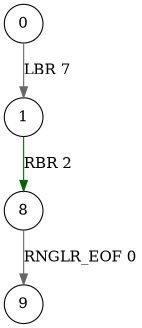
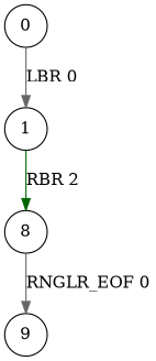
  digraph {
    rankdir=TB
    node [shape=circle]
    edge [color=gray40]
    0
    1
    n3 [label=8]
    9
-   0 -> 1 [label="LBR 7"]
+   0 -> 1 [label="LBR 0"]
    1 -> n3 [color=darkgreen label="RBR 2"]
    n3 -> 9 [label="RNGLR_EOF 0"]
  }
